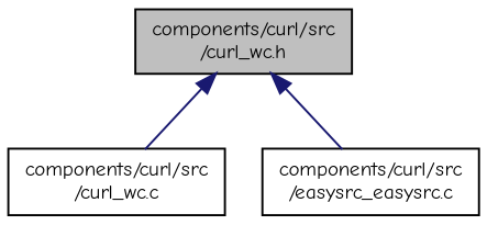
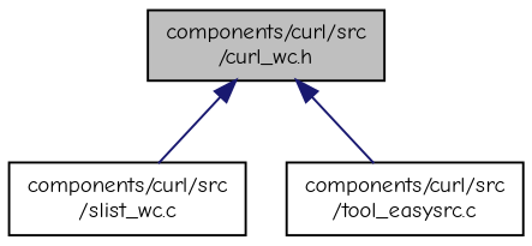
  digraph {
    fontname="Comic Neue"
    node [color=black fillcolor=white fontname="Comic Neue" fontsize=10 shape=record style=filled]
    edge [color=midnightblue dir=back fontname="Comic Neue" fontsize=10 labelfontname=Helvetica labelfontsize=10 style=solid]
    n1 [fillcolor=grey75 fontcolor=black height=0.2 label="components/curl/src\l/curl_wc.h" width=0.4]
-   n2 [height=0.2 label="components/curl/src\l/curl_wc.c" width=0.4]
-   n3 [height=0.2 label="components/curl/src\l/easysrc_easysrc.c" width=0.4]
+   n2 [height=0.2 label="components/curl/src\l/slist_wc.c" width=0.4]
+   n3 [height=0.2 label="components/curl/src\l/tool_easysrc.c" width=0.4]
    n1 -> n2
    n1 -> n3
  }
